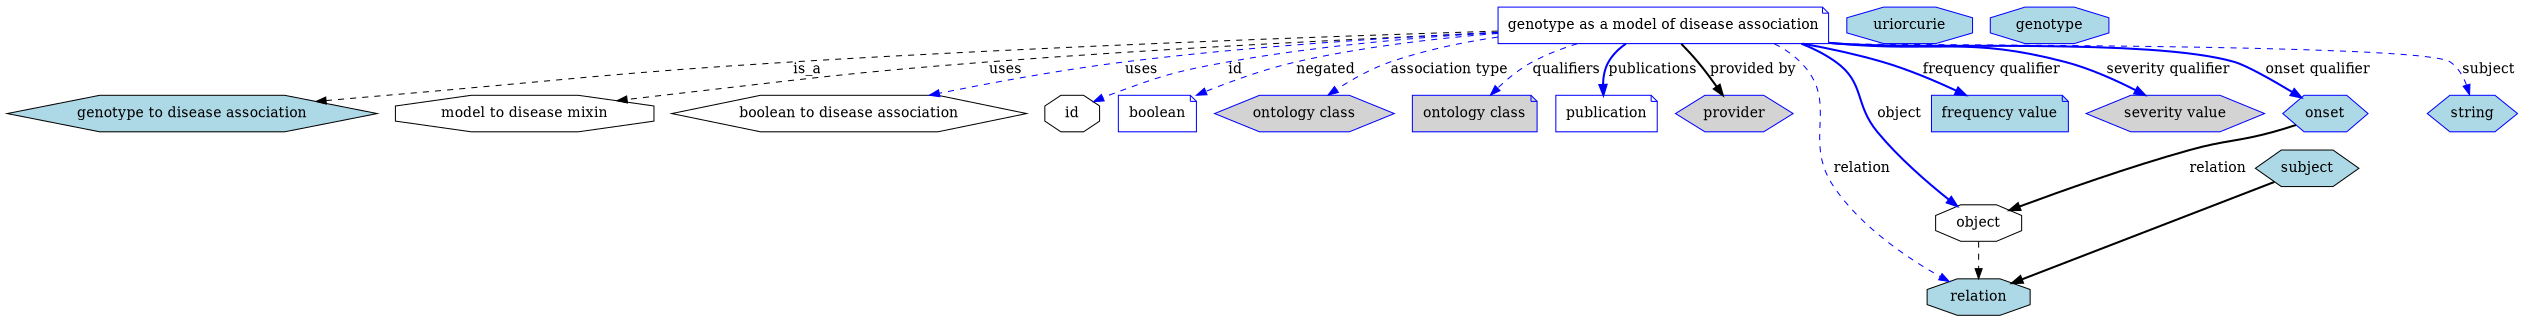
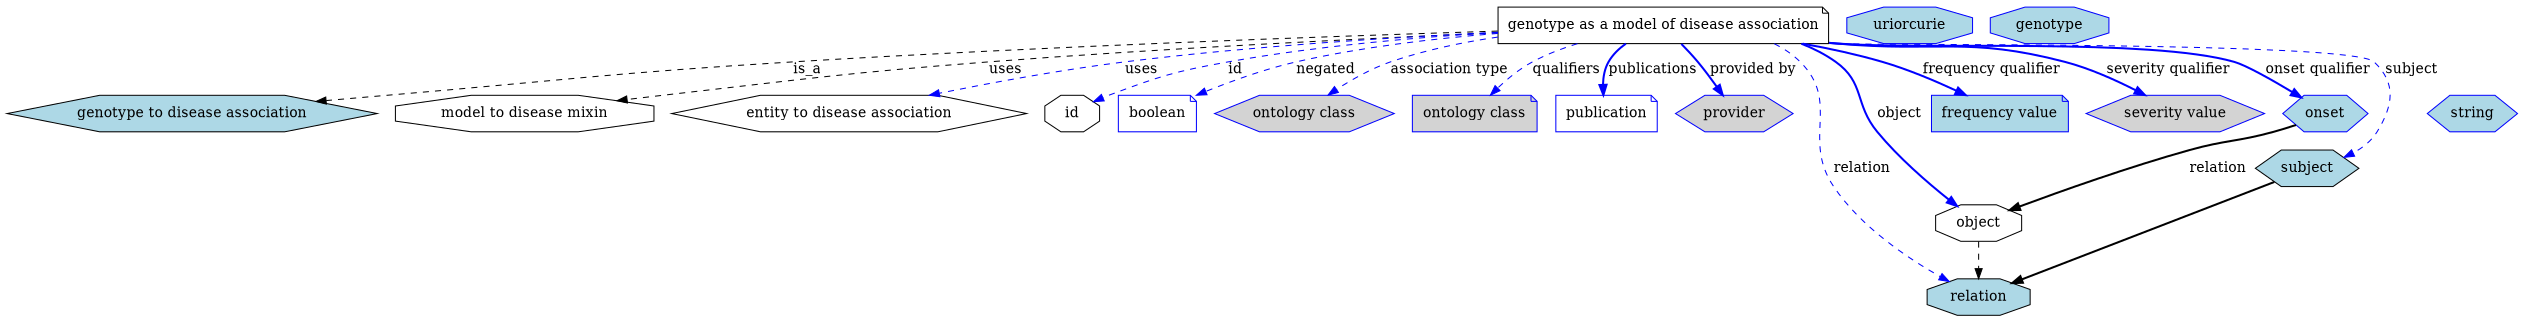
  digraph {
    node [fillcolor=lightblue shape=hexagon style=filled color=blue]
    edge [style=dashed color=blue]
-   n1 [fillcolor=white height=0.5 label="genotype as a model of disease association" shape=note width=4.5315]
+   n1 [fillcolor=white height=0.5 label="genotype as a model of disease association" shape=note width=4.5315 color=""]
    "genotype to disease association" [height=0.5 width=3.3761 color=""]
    "model to disease mixin" [fillcolor=white height=0.5 shape=octagon width=2.5998 color=""]
-   "entity to disease association" [fillcolor=white height=0.5 width=3.0331 label="boolean to disease association" color=""]
+   "entity to disease association" [fillcolor=white height=0.5 width=3.0331 color=""]
    id [fillcolor=white height=0.5 shape=octagon width=0.75 color=""]
    n6 [fillcolor=white height=0.5 label=boolean shape=note width=1.0652]
    n7 [fillcolor=lightgrey height=0.5 label="ontology class" width=1.7151]
    n8 [fillcolor=lightgrey height=0.5 label="ontology class" shape=note width=1.7151]
    n9 [fillcolor=white height=0.5 label=publication shape=note width=1.3902]
    n10 [fillcolor=lightgrey height=0.5 label=provider width=1.1193]
    relation [height=0.5 shape=octagon width=1.0471 color=""]
    object [fillcolor=white height=0.5 shape=octagon width=0.9027 color=""]
    n13 [height=0.5 label="frequency value" shape=note width=1.8776]
    n14 [fillcolor=lightgrey height=0.5 label="severity value" width=1.661]
    n15 [height=0.5 label=onset width=0.81243]
    subject [height=0.5 width=0.99297 color=""]
    n17 [height=0.5 label=string width=0.84854]
    n18 [height=0.5 label=uriorcurie shape=octagon width=1.2638]
    n19 [height=0.5 label=genotype shape=octagon width=1.1916]
    n1 -> "genotype to disease association" [label=is_a color=""]
    n1 -> "model to disease mixin" [label=uses color=""]
    n1 -> "entity to disease association" [label=uses]
    n1 -> id [label=id]
    n1 -> n6 [label=negated]
    n1 -> n7 [label="association type"]
    n1 -> n8 [label=qualifiers]
    n1 -> n9 [label=publications style=bold]
-   n1 -> n10 [color=black label="provided by" style=bold]
+   n1 -> n10 [label="provided by" style=bold]
    n1 -> relation [label=relation]
    n1 -> object [label=object style=bold]
    n1 -> n13 [label="frequency qualifier" style=bold]
    n1 -> n14 [label="severity qualifier" style=bold]
    n1 -> n15 [label="onset qualifier" style=bold]
-   n1 -> n17 [label=subject]
+   n1 -> subject [label=subject]
    object -> relation [color=""]
    n15 -> object [label=relation style=bold color=""]
    subject -> relation [style=bold color=""]
  }
